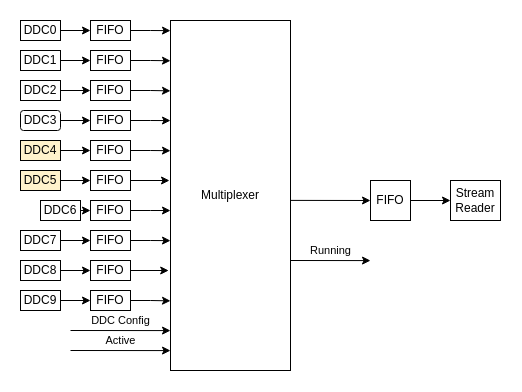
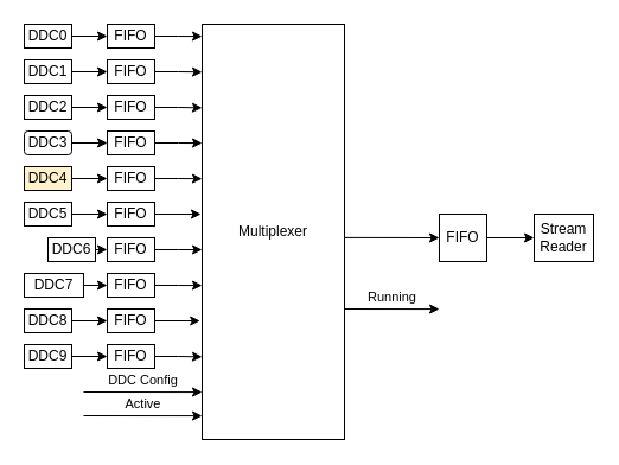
  <mxCell id="0" />
  <mxCell id="1" parent="0" />
  <mxCell id="2" style="edgeStyle=orthogonalEdgeStyle;rounded=0;orthogonalLoop=1;jettySize=auto;html=1;exitX=1;exitY=0.5;exitDx=0;exitDy=0;entryX=0;entryY=0.5;entryDx=0;entryDy=0;" parent="1" source="3" target="5" edge="1"><mxGeometry relative="1" as="geometry" /></mxCell>
  <mxCell id="3" value="DDC0" style="rounded=0;whiteSpace=wrap;html=1;" parent="1" vertex="1"><mxGeometry x="20" y="20" width="40" height="20" as="geometry" /></mxCell>
  <mxCell id="4" style="edgeStyle=orthogonalEdgeStyle;rounded=0;orthogonalLoop=1;jettySize=auto;html=1;exitX=1;exitY=0.5;exitDx=0;exitDy=0;entryX=0;entryY=0.029;entryDx=0;entryDy=0;entryPerimeter=0;" parent="1" source="5" target="42" edge="1"><mxGeometry relative="1" as="geometry" /></mxCell>
  <mxCell id="5" value="FIFO" style="rounded=0;whiteSpace=wrap;html=1;" parent="1" vertex="1"><mxGeometry x="90" y="20" width="40" height="20" as="geometry" /></mxCell>
  <mxCell id="6" style="edgeStyle=orthogonalEdgeStyle;rounded=0;orthogonalLoop=1;jettySize=auto;html=1;exitX=1;exitY=0.5;exitDx=0;exitDy=0;entryX=0;entryY=0.5;entryDx=0;entryDy=0;" parent="1" source="7" target="9" edge="1"><mxGeometry relative="1" as="geometry" /></mxCell>
  <mxCell id="7" value="DDC1" style="rounded=0;whiteSpace=wrap;html=1;" parent="1" vertex="1"><mxGeometry x="20" y="50" width="40" height="20" as="geometry" /></mxCell>
  <mxCell id="8" style="edgeStyle=orthogonalEdgeStyle;rounded=0;orthogonalLoop=1;jettySize=auto;html=1;exitX=1;exitY=0.5;exitDx=0;exitDy=0;entryX=0;entryY=0.115;entryDx=0;entryDy=0;entryPerimeter=0;" parent="1" source="9" target="42" edge="1"><mxGeometry relative="1" as="geometry" /></mxCell>
  <mxCell id="9" value="FIFO" style="rounded=0;whiteSpace=wrap;html=1;" parent="1" vertex="1"><mxGeometry x="90" y="50" width="40" height="20" as="geometry" /></mxCell>
  <mxCell id="10" style="edgeStyle=orthogonalEdgeStyle;rounded=0;orthogonalLoop=1;jettySize=auto;html=1;exitX=1;exitY=0.5;exitDx=0;exitDy=0;entryX=0;entryY=0.5;entryDx=0;entryDy=0;" parent="1" source="11" target="13" edge="1"><mxGeometry relative="1" as="geometry" /></mxCell>
  <mxCell id="11" value="DDC2" style="rounded=0;whiteSpace=wrap;html=1;" parent="1" vertex="1"><mxGeometry x="20" y="80" width="40" height="20" as="geometry" /></mxCell>
  <mxCell id="12" style="edgeStyle=orthogonalEdgeStyle;rounded=0;orthogonalLoop=1;jettySize=auto;html=1;exitX=1;exitY=0.5;exitDx=0;exitDy=0;entryX=0;entryY=0.201;entryDx=0;entryDy=0;entryPerimeter=0;" parent="1" source="13" target="42" edge="1"><mxGeometry relative="1" as="geometry" /></mxCell>
  <mxCell id="13" value="FIFO" style="rounded=0;whiteSpace=wrap;html=1;" parent="1" vertex="1"><mxGeometry x="90" y="80" width="40" height="20" as="geometry" /></mxCell>
  <mxCell id="14" style="edgeStyle=orthogonalEdgeStyle;rounded=0;orthogonalLoop=1;jettySize=auto;html=1;exitX=1;exitY=0.5;exitDx=0;exitDy=0;entryX=0;entryY=0.5;entryDx=0;entryDy=0;" parent="1" source="15" target="17" edge="1"><mxGeometry relative="1" as="geometry" /></mxCell>
  <mxCell id="15" value="DDC3" style="whiteSpace=wrap;html=1;rounded=1;" parent="1" vertex="1"><mxGeometry x="20" y="110" width="40" height="20" as="geometry" /></mxCell>
  <mxCell id="16" style="edgeStyle=orthogonalEdgeStyle;rounded=0;orthogonalLoop=1;jettySize=auto;html=1;exitX=1;exitY=0.5;exitDx=0;exitDy=0;entryX=0;entryY=0.286;entryDx=0;entryDy=0;entryPerimeter=0;" parent="1" source="17" target="42" edge="1"><mxGeometry relative="1" as="geometry" /></mxCell>
  <mxCell id="17" value="FIFO" style="rounded=0;whiteSpace=wrap;html=1;" parent="1" vertex="1"><mxGeometry x="90" y="110" width="40" height="20" as="geometry" /></mxCell>
  <mxCell id="18" style="edgeStyle=orthogonalEdgeStyle;rounded=0;orthogonalLoop=1;jettySize=auto;html=1;exitX=1;exitY=0.5;exitDx=0;exitDy=0;entryX=0;entryY=0.5;entryDx=0;entryDy=0;" parent="1" source="19" target="21" edge="1"><mxGeometry relative="1" as="geometry" /></mxCell>
  <mxCell id="19" value="DDC4" style="rounded=0;whiteSpace=wrap;html=1;fillColor=#fff2cc;" parent="1" vertex="1"><mxGeometry x="20" y="140" width="40" height="20" as="geometry" /></mxCell>
  <mxCell id="20" style="edgeStyle=orthogonalEdgeStyle;rounded=0;orthogonalLoop=1;jettySize=auto;html=1;exitX=1;exitY=0.5;exitDx=0;exitDy=0;entryX=0;entryY=0.372;entryDx=0;entryDy=0;entryPerimeter=0;" parent="1" source="21" target="42" edge="1"><mxGeometry relative="1" as="geometry" /></mxCell>
  <mxCell id="21" value="FIFO" style="rounded=0;whiteSpace=wrap;html=1;" parent="1" vertex="1"><mxGeometry x="90" y="140" width="40" height="20" as="geometry" /></mxCell>
  <mxCell id="22" style="edgeStyle=orthogonalEdgeStyle;rounded=0;orthogonalLoop=1;jettySize=auto;html=1;exitX=1;exitY=0.5;exitDx=0;exitDy=0;entryX=0;entryY=0.5;entryDx=0;entryDy=0;" parent="1" source="23" target="25" edge="1"><mxGeometry relative="1" as="geometry" /></mxCell>
- <mxCell id="23" value="DDC5" style="rounded=0;whiteSpace=wrap;html=1;fillColor=#fff2cc;" parent="1" vertex="1"><mxGeometry x="20" y="170" width="40" height="20" as="geometry" /></mxCell>
+ <mxCell id="23" value="DDC5" style="rounded=0;whiteSpace=wrap;html=1;" parent="1" vertex="1"><mxGeometry x="20" y="170" width="40" height="20" as="geometry" /></mxCell>
  <mxCell id="24" style="edgeStyle=orthogonalEdgeStyle;rounded=0;orthogonalLoop=1;jettySize=auto;html=1;exitX=1;exitY=0.5;exitDx=0;exitDy=0;entryX=-0.008;entryY=0.459;entryDx=0;entryDy=0;entryPerimeter=0;" parent="1" source="25" target="42" edge="1"><mxGeometry relative="1" as="geometry" /></mxCell>
  <mxCell id="25" value="FIFO" style="rounded=0;whiteSpace=wrap;html=1;" parent="1" vertex="1"><mxGeometry x="90" y="170" width="40" height="20" as="geometry" /></mxCell>
  <mxCell id="26" style="edgeStyle=orthogonalEdgeStyle;rounded=0;orthogonalLoop=1;jettySize=auto;html=1;exitX=1;exitY=0.5;exitDx=0;exitDy=0;entryX=0;entryY=0.5;entryDx=0;entryDy=0;" parent="1" source="27" target="29" edge="1"><mxGeometry relative="1" as="geometry" /></mxCell>
  <mxCell id="27" value="DDC6" style="rounded=0;whiteSpace=wrap;html=1;" parent="1" vertex="1"><mxGeometry x="40" y="200" width="40" height="20" as="geometry" /></mxCell>
  <mxCell id="28" style="edgeStyle=orthogonalEdgeStyle;rounded=0;orthogonalLoop=1;jettySize=auto;html=1;exitX=1;exitY=0.5;exitDx=0;exitDy=0;entryX=0;entryY=0.543;entryDx=0;entryDy=0;entryPerimeter=0;" parent="1" source="29" target="42" edge="1"><mxGeometry relative="1" as="geometry" /></mxCell>
  <mxCell id="29" value="FIFO" style="rounded=0;whiteSpace=wrap;html=1;" parent="1" vertex="1"><mxGeometry x="90" y="200" width="40" height="20" as="geometry" /></mxCell>
  <mxCell id="30" style="edgeStyle=orthogonalEdgeStyle;rounded=0;orthogonalLoop=1;jettySize=auto;html=1;exitX=1;exitY=0.5;exitDx=0;exitDy=0;entryX=0;entryY=0.5;entryDx=0;entryDy=0;" parent="1" source="31" target="33" edge="1"><mxGeometry relative="1" as="geometry" /></mxCell>
- <mxCell id="31" value="DDC7" style="rounded=0;whiteSpace=wrap;html=1;" parent="1" vertex="1"><mxGeometry x="20" y="230" width="40" height="20" as="geometry" /></mxCell>
+ <mxCell id="31" value="DDC7" style="rounded=0;whiteSpace=wrap;html=1;" parent="1" vertex="1"><mxGeometry x="20" y="230" width="50" height="20" as="geometry" /></mxCell>
  <mxCell id="32" style="edgeStyle=orthogonalEdgeStyle;rounded=0;orthogonalLoop=1;jettySize=auto;html=1;exitX=1;exitY=0.5;exitDx=0;exitDy=0;entryX=0;entryY=0.629;entryDx=0;entryDy=0;entryPerimeter=0;" parent="1" source="33" target="42" edge="1"><mxGeometry relative="1" as="geometry" /></mxCell>
  <mxCell id="33" value="FIFO" style="rounded=0;whiteSpace=wrap;html=1;" parent="1" vertex="1"><mxGeometry x="90" y="230" width="40" height="20" as="geometry" /></mxCell>
  <mxCell id="34" style="edgeStyle=orthogonalEdgeStyle;rounded=0;orthogonalLoop=1;jettySize=auto;html=1;exitX=1;exitY=0.5;exitDx=0;exitDy=0;entryX=0;entryY=0.5;entryDx=0;entryDy=0;" parent="1" source="35" target="37" edge="1"><mxGeometry relative="1" as="geometry" /></mxCell>
  <mxCell id="35" value="DDC8" style="rounded=0;whiteSpace=wrap;html=1;" parent="1" vertex="1"><mxGeometry x="20" y="260" width="40" height="20" as="geometry" /></mxCell>
  <mxCell id="36" style="edgeStyle=orthogonalEdgeStyle;rounded=0;orthogonalLoop=1;jettySize=auto;html=1;exitX=1;exitY=0.5;exitDx=0;exitDy=0;entryX=-0.015;entryY=0.716;entryDx=0;entryDy=0;entryPerimeter=0;" parent="1" source="37" target="42" edge="1"><mxGeometry relative="1" as="geometry" /></mxCell>
  <mxCell id="37" value="FIFO" style="rounded=0;whiteSpace=wrap;html=1;" parent="1" vertex="1"><mxGeometry x="90" y="260" width="40" height="20" as="geometry" /></mxCell>
  <mxCell id="38" style="edgeStyle=orthogonalEdgeStyle;rounded=0;orthogonalLoop=1;jettySize=auto;html=1;exitX=1;exitY=0.5;exitDx=0;exitDy=0;entryX=0;entryY=0.5;entryDx=0;entryDy=0;" parent="1" source="39" target="41" edge="1"><mxGeometry relative="1" as="geometry" /></mxCell>
  <mxCell id="39" value="DDC9" style="rounded=0;whiteSpace=wrap;html=1;" parent="1" vertex="1"><mxGeometry x="20" y="290" width="40" height="20" as="geometry" /></mxCell>
  <mxCell id="40" style="edgeStyle=orthogonalEdgeStyle;rounded=0;orthogonalLoop=1;jettySize=auto;html=1;exitX=1;exitY=0.5;exitDx=0;exitDy=0;entryX=0;entryY=0.801;entryDx=0;entryDy=0;entryPerimeter=0;" parent="1" source="41" target="42" edge="1"><mxGeometry relative="1" as="geometry" /></mxCell>
  <mxCell id="41" value="FIFO" style="rounded=0;whiteSpace=wrap;html=1;" parent="1" vertex="1"><mxGeometry x="90" y="290" width="40" height="20" as="geometry" /></mxCell>
  <mxCell id="42" value="Multiplexer" style="rounded=0;whiteSpace=wrap;html=1;" parent="1" vertex="1"><mxGeometry x="170" y="20" width="120" height="350" as="geometry" /></mxCell>
  <mxCell id="43" style="edgeStyle=orthogonalEdgeStyle;rounded=0;orthogonalLoop=1;jettySize=auto;html=1;exitX=1;exitY=0.5;exitDx=0;exitDy=0;entryX=0;entryY=0.5;entryDx=0;entryDy=0;" parent="1" source="44" target="45" edge="1"><mxGeometry relative="1" as="geometry" /></mxCell>
  <mxCell id="44" value="FIFO" style="rounded=0;whiteSpace=wrap;html=1;" parent="1" vertex="1"><mxGeometry x="370" y="180" width="40" height="40" as="geometry" /></mxCell>
  <mxCell id="45" value="Stream Reader" style="rounded=0;whiteSpace=wrap;html=1;" parent="1" vertex="1"><mxGeometry x="450" y="180" width="50" height="40" as="geometry" /></mxCell>
  <mxCell id="46" value="" style="endArrow=classic;html=1;rounded=0;entryX=0;entryY=0.5;entryDx=0;entryDy=0;exitX=1;exitY=0.514;exitDx=0;exitDy=0;exitPerimeter=0;" parent="1" source="42" target="44" edge="1"><mxGeometry width="50" height="50" relative="1" as="geometry"><mxPoint x="280" y="250" as="sourcePoint" /><mxPoint x="330" y="200" as="targetPoint" /></mxGeometry></mxCell>
  <mxCell id="47" value="DDC Config" style="endArrow=classic;html=1;rounded=0;entryX=0;entryY=0.886;entryDx=0;entryDy=0;entryPerimeter=0;" parent="1" target="42" edge="1"><mxGeometry x="-0.0" y="10" width="50" height="50" relative="1" as="geometry"><mxPoint x="70" y="330" as="sourcePoint" /><mxPoint x="330" y="200" as="targetPoint" /><mxPoint as="offset" /></mxGeometry></mxCell>
  <mxCell id="48" value="Active" style="endArrow=classic;html=1;rounded=0;entryX=0;entryY=0.886;entryDx=0;entryDy=0;entryPerimeter=0;" parent="1" edge="1"><mxGeometry x="-0.0" y="10" width="50" height="50" relative="1" as="geometry"><mxPoint x="70" y="350" as="sourcePoint" /><mxPoint x="170" y="350.1" as="targetPoint" /><mxPoint as="offset" /></mxGeometry></mxCell>
  <mxCell id="49" value="Running" style="endArrow=classic;html=1;rounded=0;entryX=0;entryY=0.5;entryDx=0;entryDy=0;exitX=1;exitY=0.514;exitDx=0;exitDy=0;exitPerimeter=0;" edge="1" parent="1"><mxGeometry x="-0.0" y="10" width="50" height="50" relative="1" as="geometry"><mxPoint x="290" y="260" as="sourcePoint" /><mxPoint x="370" y="260.1" as="targetPoint" /><mxPoint as="offset" /></mxGeometry></mxCell>
